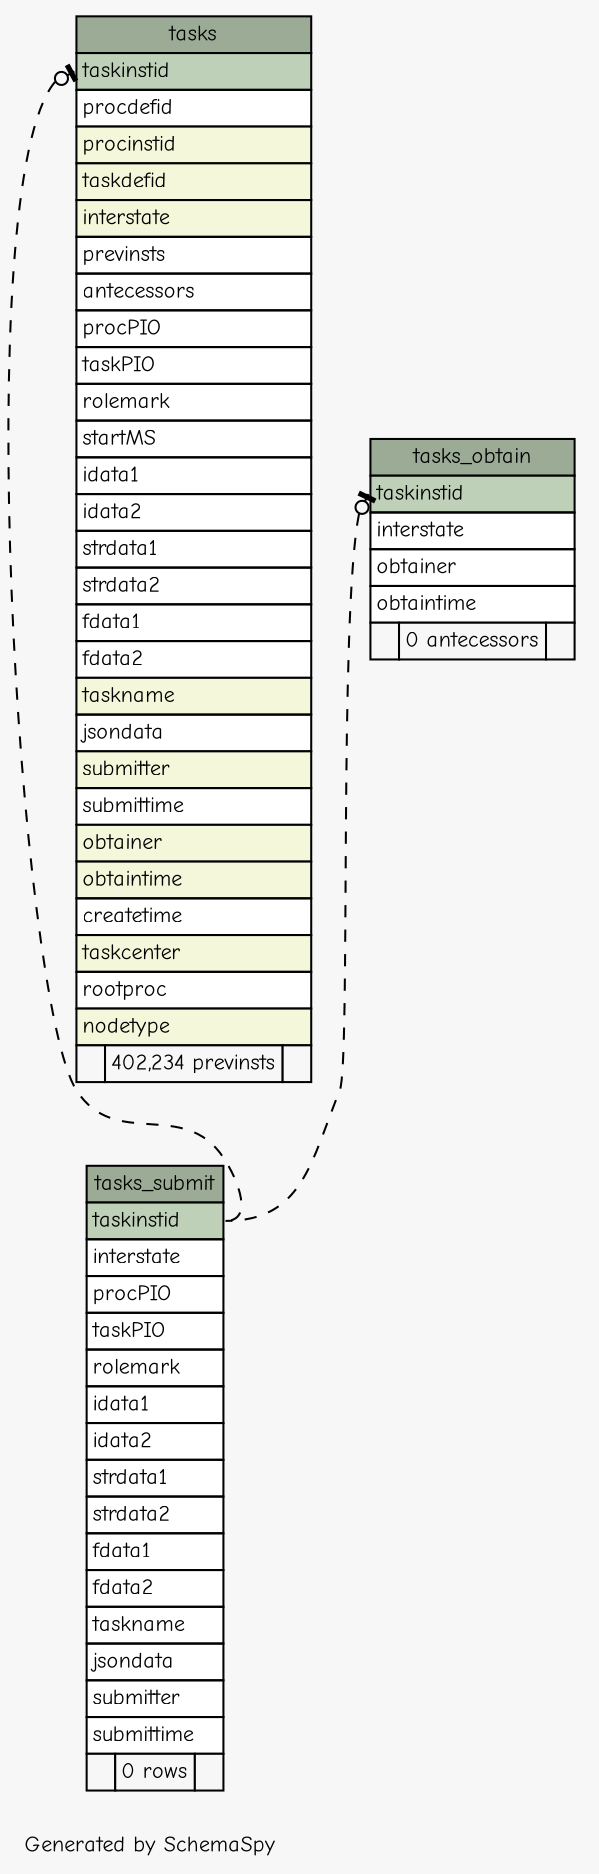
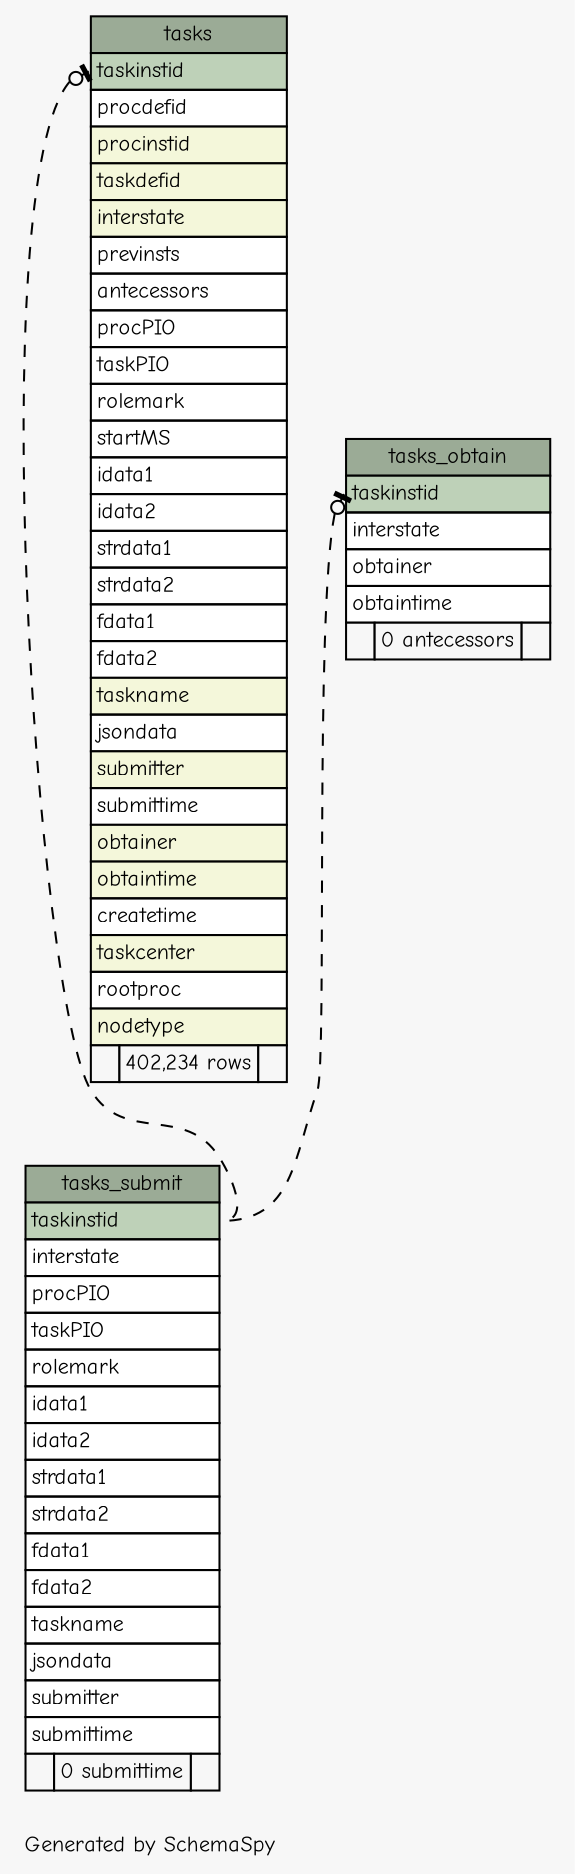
  digraph {
    bgcolor="#f7f7f7"
    fontname="Comic Neue"
    fontsize=11
    label="\nGenerated by SchemaSpy"
    labeljust=l
    nodesep=0.18
    rankdir=TB
    ranksep=0.46
    node [fontname="Comic Neue" fontsize=11 shape=plaintext]
    edge [arrowhead=none arrowsize=0.8 arrowtail=teeodot dir=back fontname="Comic Neue" headport="taskinstid:e" style=dashed tailport="taskinstid:w"]
-   n1 [label=<     <TABLE BORDER="0" CELLBORDER="1" CELLSPACING="0" BGCOLOR="#ffffff">       <TR><TD COLSPAN="3" BGCOLOR="#9bab96" ALIGN="CENTER">tasks</TD></TR>       <TR><TD PORT="taskinstid" COLSPAN="3" BGCOLOR="#bed1b8" ALIGN="LEFT">taskinstid</TD></TR>       <TR><TD PORT="procdefid" COLSPAN="3" ALIGN="LEFT">procdefid</TD></TR>       <TR><TD PORT="procinstid" COLSPAN="3" BGCOLOR="#f4f7da" ALIGN="LEFT">procinstid</TD></TR>       <TR><TD PORT="taskdefid" COLSPAN="3" BGCOLOR="#f4f7da" ALIGN="LEFT">taskdefid</TD></TR>       <TR><TD PORT="interstate" COLSPAN="3" BGCOLOR="#f4f7da" ALIGN="LEFT">interstate</TD></TR>       <TR><TD PORT="previnsts" COLSPAN="3" ALIGN="LEFT">previnsts</TD></TR>       <TR><TD PORT="antecessors" COLSPAN="3" ALIGN="LEFT">antecessors</TD></TR>       <TR><TD PORT="procPIO" COLSPAN="3" ALIGN="LEFT">procPIO</TD></TR>       <TR><TD PORT="taskPIO" COLSPAN="3" ALIGN="LEFT">taskPIO</TD></TR>       <TR><TD PORT="rolemark" COLSPAN="3" ALIGN="LEFT">rolemark</TD></TR>       <TR><TD PORT="startMS" COLSPAN="3" ALIGN="LEFT">startMS</TD></TR>       <TR><TD PORT="idata1" COLSPAN="3" ALIGN="LEFT">idata1</TD></TR>       <TR><TD PORT="idata2" COLSPAN="3" ALIGN="LEFT">idata2</TD></TR>       <TR><TD PORT="strdata1" COLSPAN="3" ALIGN="LEFT">strdata1</TD></TR>       <TR><TD PORT="strdata2" COLSPAN="3" ALIGN="LEFT">strdata2</TD></TR>       <TR><TD PORT="fdata1" COLSPAN="3" ALIGN="LEFT">fdata1</TD></TR>       <TR><TD PORT="fdata2" COLSPAN="3" ALIGN="LEFT">fdata2</TD></TR>       <TR><TD PORT="taskname" COLSPAN="3" BGCOLOR="#f4f7da" ALIGN="LEFT">taskname</TD></TR>       <TR><TD PORT="jsondata" COLSPAN="3" ALIGN="LEFT">jsondata</TD></TR>       <TR><TD PORT="submitter" COLSPAN="3" BGCOLOR="#f4f7da" ALIGN="LEFT">submitter</TD></TR>       <TR><TD PORT="submittime" COLSPAN="3" ALIGN="LEFT">submittime</TD></TR>       <TR><TD PORT="obtainer" COLSPAN="3" BGCOLOR="#f4f7da" ALIGN="LEFT">obtainer</TD></TR>       <TR><TD PORT="obtaintime" COLSPAN="3" BGCOLOR="#f4f7da" ALIGN="LEFT">obtaintime</TD></TR>       <TR><TD PORT="createtime" COLSPAN="3" ALIGN="LEFT">createtime</TD></TR>       <TR><TD PORT="taskcenter" COLSPAN="3" BGCOLOR="#f4f7da" ALIGN="LEFT">taskcenter</TD></TR>       <TR><TD PORT="rootproc" COLSPAN="3" ALIGN="LEFT">rootproc</TD></TR>       <TR><TD PORT="nodetype" COLSPAN="3" BGCOLOR="#f4f7da" ALIGN="LEFT">nodetype</TD></TR>       <TR><TD ALIGN="LEFT" BGCOLOR="#f7f7f7">  </TD><TD ALIGN="RIGHT" BGCOLOR="#f7f7f7">402,234 previnsts</TD><TD ALIGN="RIGHT" BGCOLOR="#f7f7f7">  </TD></TR>     </TABLE>>]
-   n2 [label=<     <TABLE BORDER="0" CELLBORDER="1" CELLSPACING="0" BGCOLOR="#ffffff">       <TR><TD COLSPAN="3" BGCOLOR="#9bab96" ALIGN="CENTER">tasks_submit</TD></TR>       <TR><TD PORT="taskinstid" COLSPAN="3" BGCOLOR="#bed1b8" ALIGN="LEFT">taskinstid</TD></TR>       <TR><TD PORT="interstate" COLSPAN="3" ALIGN="LEFT">interstate</TD></TR>       <TR><TD PORT="procPIO" COLSPAN="3" ALIGN="LEFT">procPIO</TD></TR>       <TR><TD PORT="taskPIO" COLSPAN="3" ALIGN="LEFT">taskPIO</TD></TR>       <TR><TD PORT="rolemark" COLSPAN="3" ALIGN="LEFT">rolemark</TD></TR>       <TR><TD PORT="idata1" COLSPAN="3" ALIGN="LEFT">idata1</TD></TR>       <TR><TD PORT="idata2" COLSPAN="3" ALIGN="LEFT">idata2</TD></TR>       <TR><TD PORT="strdata1" COLSPAN="3" ALIGN="LEFT">strdata1</TD></TR>       <TR><TD PORT="strdata2" COLSPAN="3" ALIGN="LEFT">strdata2</TD></TR>       <TR><TD PORT="fdata1" COLSPAN="3" ALIGN="LEFT">fdata1</TD></TR>       <TR><TD PORT="fdata2" COLSPAN="3" ALIGN="LEFT">fdata2</TD></TR>       <TR><TD PORT="taskname" COLSPAN="3" ALIGN="LEFT">taskname</TD></TR>       <TR><TD PORT="jsondata" COLSPAN="3" ALIGN="LEFT">jsondata</TD></TR>       <TR><TD PORT="submitter" COLSPAN="3" ALIGN="LEFT">submitter</TD></TR>       <TR><TD PORT="submittime" COLSPAN="3" ALIGN="LEFT">submittime</TD></TR>       <TR><TD ALIGN="LEFT" BGCOLOR="#f7f7f7">  </TD><TD ALIGN="RIGHT" BGCOLOR="#f7f7f7">0 rows</TD><TD ALIGN="RIGHT" BGCOLOR="#f7f7f7">  </TD></TR>     </TABLE>>]
+   n1 [label=<     <TABLE BORDER="0" CELLBORDER="1" CELLSPACING="0" BGCOLOR="#ffffff">       <TR><TD COLSPAN="3" BGCOLOR="#9bab96" ALIGN="CENTER">tasks</TD></TR>       <TR><TD PORT="taskinstid" COLSPAN="3" BGCOLOR="#bed1b8" ALIGN="LEFT">taskinstid</TD></TR>       <TR><TD PORT="procdefid" COLSPAN="3" ALIGN="LEFT">procdefid</TD></TR>       <TR><TD PORT="procinstid" COLSPAN="3" BGCOLOR="#f4f7da" ALIGN="LEFT">procinstid</TD></TR>       <TR><TD PORT="taskdefid" COLSPAN="3" BGCOLOR="#f4f7da" ALIGN="LEFT">taskdefid</TD></TR>       <TR><TD PORT="interstate" COLSPAN="3" BGCOLOR="#f4f7da" ALIGN="LEFT">interstate</TD></TR>       <TR><TD PORT="previnsts" COLSPAN="3" ALIGN="LEFT">previnsts</TD></TR>       <TR><TD PORT="antecessors" COLSPAN="3" ALIGN="LEFT">antecessors</TD></TR>       <TR><TD PORT="procPIO" COLSPAN="3" ALIGN="LEFT">procPIO</TD></TR>       <TR><TD PORT="taskPIO" COLSPAN="3" ALIGN="LEFT">taskPIO</TD></TR>       <TR><TD PORT="rolemark" COLSPAN="3" ALIGN="LEFT">rolemark</TD></TR>       <TR><TD PORT="startMS" COLSPAN="3" ALIGN="LEFT">startMS</TD></TR>       <TR><TD PORT="idata1" COLSPAN="3" ALIGN="LEFT">idata1</TD></TR>       <TR><TD PORT="idata2" COLSPAN="3" ALIGN="LEFT">idata2</TD></TR>       <TR><TD PORT="strdata1" COLSPAN="3" ALIGN="LEFT">strdata1</TD></TR>       <TR><TD PORT="strdata2" COLSPAN="3" ALIGN="LEFT">strdata2</TD></TR>       <TR><TD PORT="fdata1" COLSPAN="3" ALIGN="LEFT">fdata1</TD></TR>       <TR><TD PORT="fdata2" COLSPAN="3" ALIGN="LEFT">fdata2</TD></TR>       <TR><TD PORT="taskname" COLSPAN="3" BGCOLOR="#f4f7da" ALIGN="LEFT">taskname</TD></TR>       <TR><TD PORT="jsondata" COLSPAN="3" ALIGN="LEFT">jsondata</TD></TR>       <TR><TD PORT="submitter" COLSPAN="3" BGCOLOR="#f4f7da" ALIGN="LEFT">submitter</TD></TR>       <TR><TD PORT="submittime" COLSPAN="3" ALIGN="LEFT">submittime</TD></TR>       <TR><TD PORT="obtainer" COLSPAN="3" BGCOLOR="#f4f7da" ALIGN="LEFT">obtainer</TD></TR>       <TR><TD PORT="obtaintime" COLSPAN="3" BGCOLOR="#f4f7da" ALIGN="LEFT">obtaintime</TD></TR>       <TR><TD PORT="createtime" COLSPAN="3" ALIGN="LEFT">createtime</TD></TR>       <TR><TD PORT="taskcenter" COLSPAN="3" BGCOLOR="#f4f7da" ALIGN="LEFT">taskcenter</TD></TR>       <TR><TD PORT="rootproc" COLSPAN="3" ALIGN="LEFT">rootproc</TD></TR>       <TR><TD PORT="nodetype" COLSPAN="3" BGCOLOR="#f4f7da" ALIGN="LEFT">nodetype</TD></TR>       <TR><TD ALIGN="LEFT" BGCOLOR="#f7f7f7">  </TD><TD ALIGN="RIGHT" BGCOLOR="#f7f7f7">402,234 rows</TD><TD ALIGN="RIGHT" BGCOLOR="#f7f7f7">  </TD></TR>     </TABLE>>]
+   n2 [label=<     <TABLE BORDER="0" CELLBORDER="1" CELLSPACING="0" BGCOLOR="#ffffff">       <TR><TD COLSPAN="3" BGCOLOR="#9bab96" ALIGN="CENTER">tasks_submit</TD></TR>       <TR><TD PORT="taskinstid" COLSPAN="3" BGCOLOR="#bed1b8" ALIGN="LEFT">taskinstid</TD></TR>       <TR><TD PORT="interstate" COLSPAN="3" ALIGN="LEFT">interstate</TD></TR>       <TR><TD PORT="procPIO" COLSPAN="3" ALIGN="LEFT">procPIO</TD></TR>       <TR><TD PORT="taskPIO" COLSPAN="3" ALIGN="LEFT">taskPIO</TD></TR>       <TR><TD PORT="rolemark" COLSPAN="3" ALIGN="LEFT">rolemark</TD></TR>       <TR><TD PORT="idata1" COLSPAN="3" ALIGN="LEFT">idata1</TD></TR>       <TR><TD PORT="idata2" COLSPAN="3" ALIGN="LEFT">idata2</TD></TR>       <TR><TD PORT="strdata1" COLSPAN="3" ALIGN="LEFT">strdata1</TD></TR>       <TR><TD PORT="strdata2" COLSPAN="3" ALIGN="LEFT">strdata2</TD></TR>       <TR><TD PORT="fdata1" COLSPAN="3" ALIGN="LEFT">fdata1</TD></TR>       <TR><TD PORT="fdata2" COLSPAN="3" ALIGN="LEFT">fdata2</TD></TR>       <TR><TD PORT="taskname" COLSPAN="3" ALIGN="LEFT">taskname</TD></TR>       <TR><TD PORT="jsondata" COLSPAN="3" ALIGN="LEFT">jsondata</TD></TR>       <TR><TD PORT="submitter" COLSPAN="3" ALIGN="LEFT">submitter</TD></TR>       <TR><TD PORT="submittime" COLSPAN="3" ALIGN="LEFT">submittime</TD></TR>       <TR><TD ALIGN="LEFT" BGCOLOR="#f7f7f7">  </TD><TD ALIGN="RIGHT" BGCOLOR="#f7f7f7">0 submittime</TD><TD ALIGN="RIGHT" BGCOLOR="#f7f7f7">  </TD></TR>     </TABLE>>]
    n3 [label=<     <TABLE BORDER="0" CELLBORDER="1" CELLSPACING="0" BGCOLOR="#ffffff">       <TR><TD COLSPAN="3" BGCOLOR="#9bab96" ALIGN="CENTER">tasks_obtain</TD></TR>       <TR><TD PORT="taskinstid" COLSPAN="3" BGCOLOR="#bed1b8" ALIGN="LEFT">taskinstid</TD></TR>       <TR><TD PORT="interstate" COLSPAN="3" ALIGN="LEFT">interstate</TD></TR>       <TR><TD PORT="obtainer" COLSPAN="3" ALIGN="LEFT">obtainer</TD></TR>       <TR><TD PORT="obtaintime" COLSPAN="3" ALIGN="LEFT">obtaintime</TD></TR>       <TR><TD ALIGN="LEFT" BGCOLOR="#f7f7f7">  </TD><TD ALIGN="RIGHT" BGCOLOR="#f7f7f7">0 antecessors</TD><TD ALIGN="RIGHT" BGCOLOR="#f7f7f7">  </TD></TR>     </TABLE>>]
    n1 -> n2
    n3 -> n2
  }
